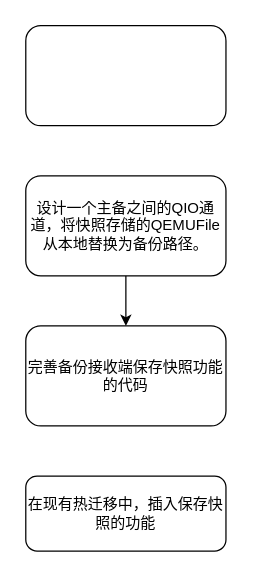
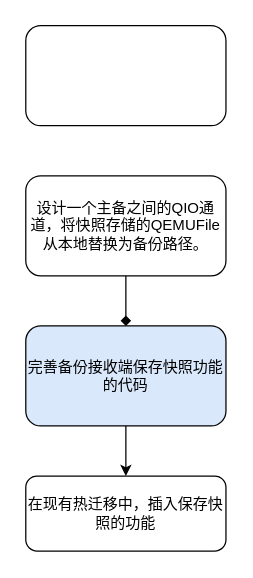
  <mxCell id="0" />
  <mxCell id="1" parent="0" />
- <mxCell id="2" style="edgeStyle=orthogonalEdgeStyle;rounded=0;orthogonalLoop=1;jettySize=auto;html=1;exitX=0.5;exitY=1;exitDx=0;exitDy=0;entryX=0.5;entryY=0;entryDx=0;entryDy=0;" edge="1" parent="1" source="3" target="5"><mxGeometry relative="1" as="geometry" /></mxCell>
+ <mxCell id="2" style="edgeStyle=orthogonalEdgeStyle;rounded=0;orthogonalLoop=1;jettySize=auto;html=1;exitX=0.5;exitY=1;exitDx=0;exitDy=0;entryX=0.5;entryY=0;entryDx=0;entryDy=0;endArrow=diamond;" edge="1" parent="1" source="3" target="5"><mxGeometry relative="1" as="geometry" /></mxCell>
  <mxCell id="3" value="设计一个主备之间的QIO通道，将快照存储的QEMUFile从本地替换为备份路径。" style="rounded=1;whiteSpace=wrap;html=1;" vertex="1" parent="1"><mxGeometry x="20" y="140" width="160" height="80" as="geometry" /></mxCell>
- <mxCell id="5" value="完善备份接收端保存快照功能的代码" style="rounded=1;whiteSpace=wrap;html=1;" vertex="1" parent="1"><mxGeometry x="20" y="260" width="160" height="80" as="geometry" /></mxCell>
+ <mxCell id="4" style="edgeStyle=orthogonalEdgeStyle;rounded=0;orthogonalLoop=1;jettySize=auto;html=1;exitX=0.5;exitY=1;exitDx=0;exitDy=0;entryX=0.5;entryY=0;entryDx=0;entryDy=0;" edge="1" parent="1" source="5" target="7"><mxGeometry relative="1" as="geometry" /></mxCell>
+ <mxCell id="5" value="完善备份接收端保存快照功能的代码" style="rounded=1;whiteSpace=wrap;html=1;fillColor=#dae8fc;" vertex="1" parent="1"><mxGeometry x="20" y="260" width="160" height="80" as="geometry" /></mxCell>
  <mxCell id="6" value="" style="rounded=1;whiteSpace=wrap;html=1;" vertex="1" parent="1"><mxGeometry x="20" width="160" height="80" as="geometry" y="20" /></mxCell>
  <mxCell id="7" value="在现有热迁移中，插入保存快照的功能" style="rounded=1;whiteSpace=wrap;html=1;" vertex="1" parent="1"><mxGeometry x="20" y="380" width="160" height="60" as="geometry" /></mxCell>
